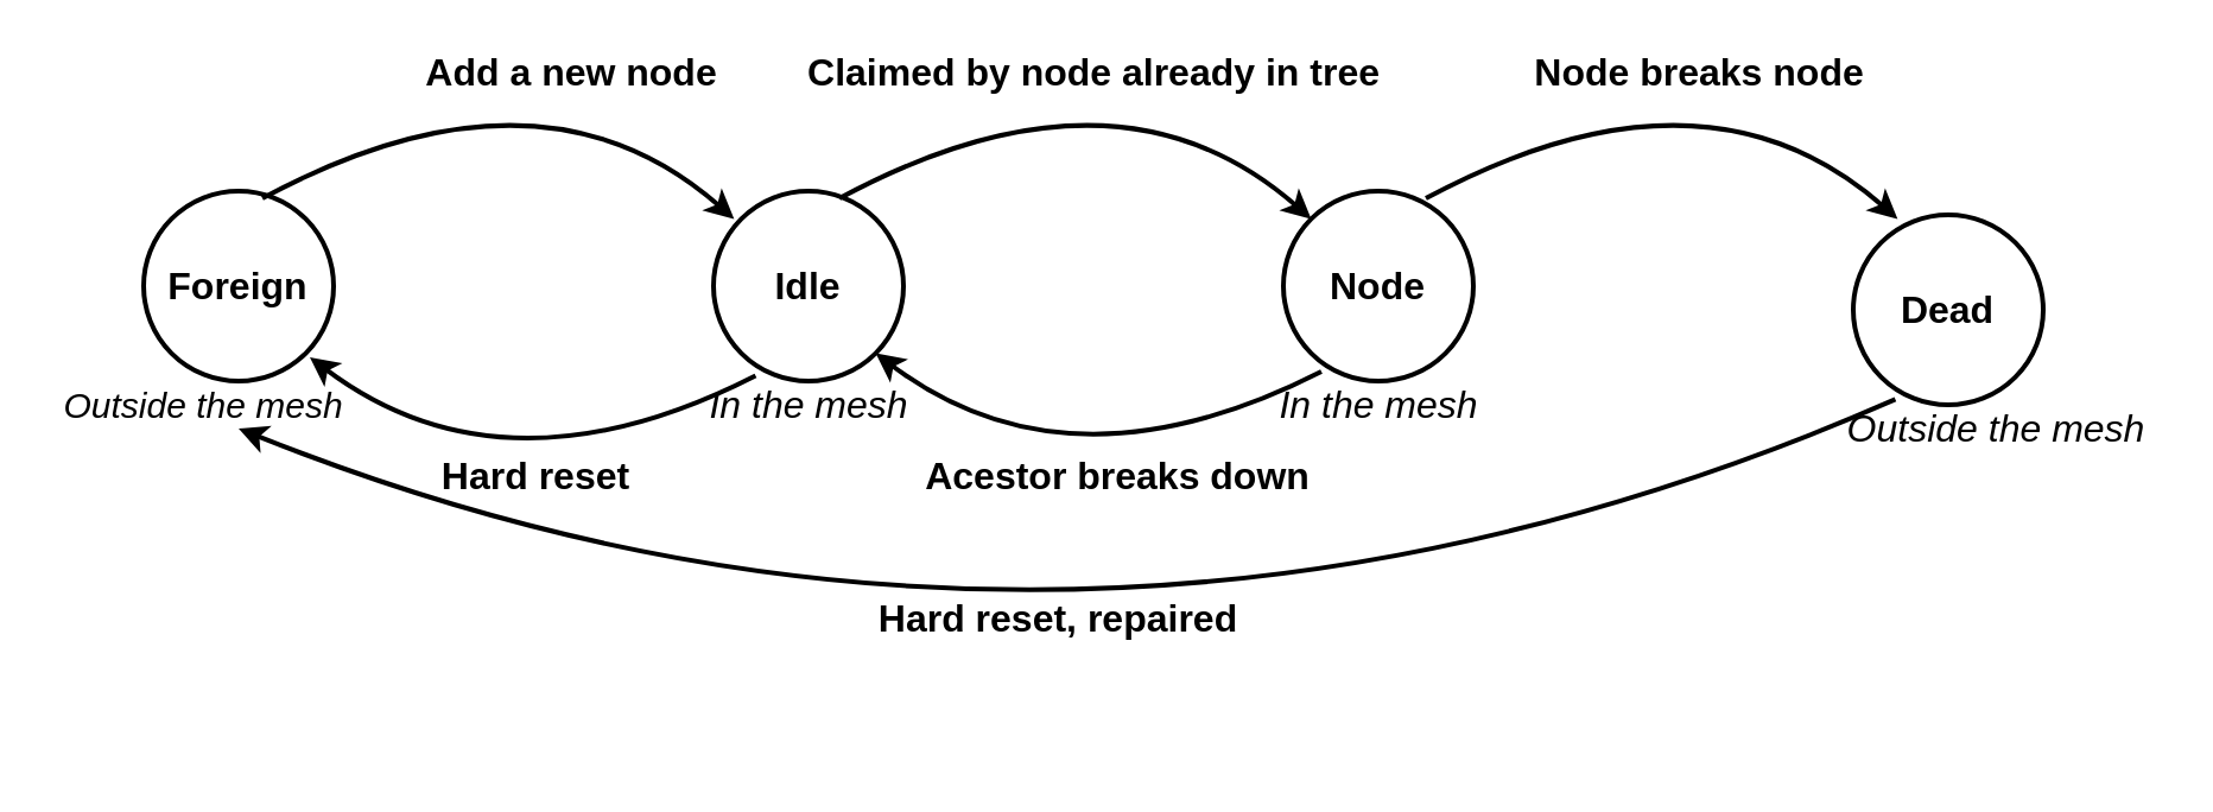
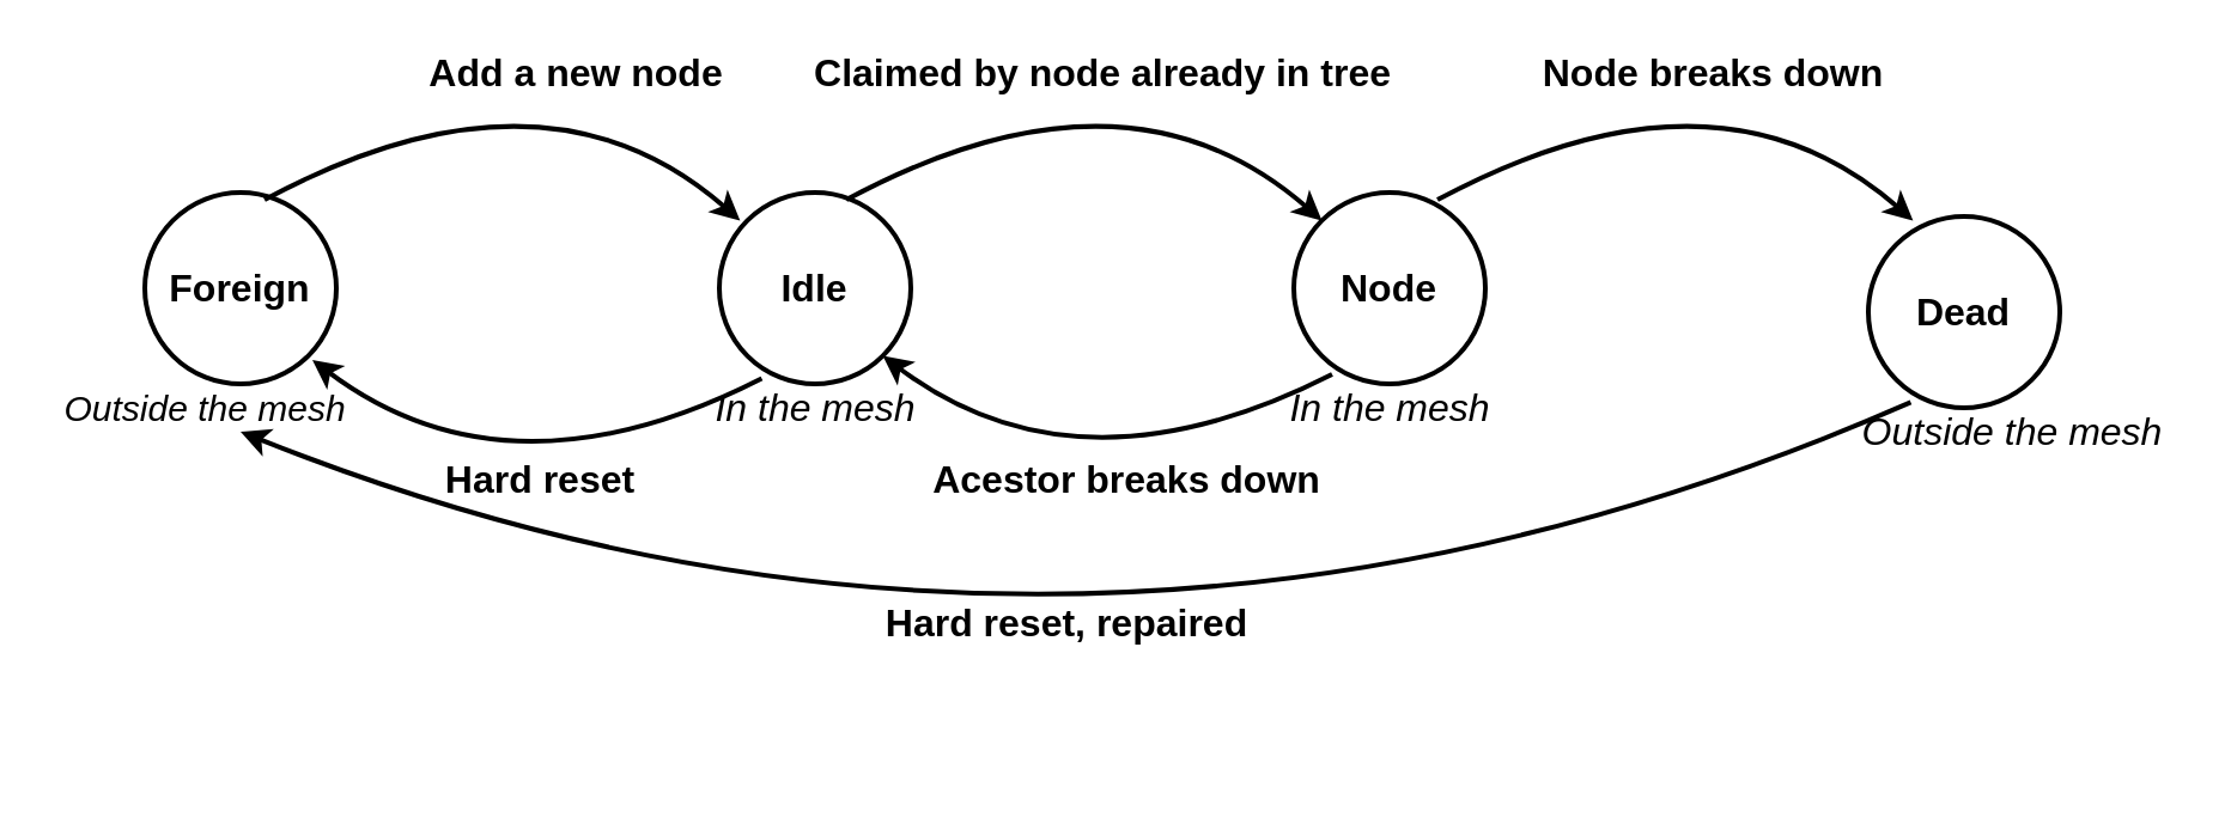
  <mxCell id="0" />
  <mxCell id="1" parent="0" />
  <mxCell id="2" value="Foreign" style="ellipse;whiteSpace=wrap;html=1;aspect=fixed;strokeWidth=2;fontSize=16;fontStyle=1" vertex="1" parent="1"><mxGeometry x="60" y="80" width="80" height="80" as="geometry" /></mxCell>
  <mxCell id="3" value="Idle" style="ellipse;whiteSpace=wrap;html=1;aspect=fixed;strokeWidth=2;fontSize=16;fontStyle=1" vertex="1" parent="1"><mxGeometry x="300" y="80" width="80" height="80" as="geometry" /></mxCell>
  <mxCell id="4" value="Node" style="ellipse;whiteSpace=wrap;html=1;aspect=fixed;strokeWidth=2;fontSize=16;fontStyle=1" vertex="1" parent="1"><mxGeometry x="540" y="80" width="80" height="80" as="geometry" /></mxCell>
  <mxCell id="5" value="" style="curved=1;endArrow=classic;html=1;rounded=0;entryX=0;entryY=0;entryDx=0;entryDy=0;strokeWidth=2;exitX=0.663;exitY=0.038;exitDx=0;exitDy=0;exitPerimeter=0;fontSize=16;fontStyle=1" edge="1" parent="1" source="3" target="4"><mxGeometry width="50" height="50" relative="1" as="geometry"><mxPoint x="360" y="70" as="sourcePoint" /><mxPoint x="550" y="50" as="targetPoint" /><Array as="points"><mxPoint x="470" y="20" /></Array></mxGeometry></mxCell>
  <mxCell id="6" value="Add a new node" style="text;html=1;align=center;verticalAlign=middle;resizable=0;points=[];autosize=1;strokeColor=none;fillColor=none;fontSize=16;fontStyle=1" vertex="1" parent="1"><mxGeometry x="170" y="20" width="140" height="20" as="geometry" /></mxCell>
  <mxCell id="7" value="Claimed by node already in tree" style="text;html=1;align=center;verticalAlign=middle;resizable=0;points=[];autosize=1;strokeColor=none;fillColor=none;fontSize=16;fontStyle=1" vertex="1" parent="1"><mxGeometry x="330" y="20" width="260" height="20" as="geometry" /></mxCell>
  <mxCell id="8" value="" style="curved=1;endArrow=classic;html=1;rounded=0;entryX=0;entryY=0;entryDx=0;entryDy=0;strokeWidth=2;exitX=0.663;exitY=0.038;exitDx=0;exitDy=0;exitPerimeter=0;fontSize=16;fontStyle=1" edge="1" parent="1"><mxGeometry width="50" height="50" relative="1" as="geometry"><mxPoint x="110" y="83.04" as="sourcePoint" /><mxPoint x="308.676" y="91.716" as="targetPoint" /><Array as="points"><mxPoint x="226.96" y="20" /></Array></mxGeometry></mxCell>
  <mxCell id="9" value="" style="curved=1;endArrow=classic;html=1;rounded=0;strokeWidth=2;exitX=0.2;exitY=0.95;exitDx=0;exitDy=0;exitPerimeter=0;entryX=1;entryY=1;entryDx=0;entryDy=0;fontSize=16;fontStyle=1" edge="1" parent="1" source="4" target="3"><mxGeometry width="50" height="50" relative="1" as="geometry"><mxPoint x="363.04" y="233.04" as="sourcePoint" /><mxPoint x="360" y="150" as="targetPoint" /><Array as="points"><mxPoint x="450" y="210" /></Array></mxGeometry></mxCell>
  <mxCell id="10" value="" style="curved=1;endArrow=classic;html=1;rounded=0;strokeWidth=2;exitX=0.2;exitY=0.95;exitDx=0;exitDy=0;exitPerimeter=0;entryX=1;entryY=1;entryDx=0;entryDy=0;fontSize=16;fontStyle=1" edge="1" parent="1"><mxGeometry width="50" height="50" relative="1" as="geometry"><mxPoint x="317.72" y="157.72" as="sourcePoint" /><mxPoint x="130.004" y="150.004" as="targetPoint" /><Array as="points"><mxPoint x="211.72" y="211.72" /></Array></mxGeometry></mxCell>
  <mxCell id="11" value="Acestor breaks down" style="text;html=1;align=center;verticalAlign=middle;resizable=0;points=[];autosize=1;strokeColor=none;fillColor=none;fontSize=16;fontStyle=1" vertex="1" parent="1"><mxGeometry x="380" y="190" width="180" height="20" as="geometry" /></mxCell>
  <mxCell id="12" value="Hard reset" style="text;html=1;align=center;verticalAlign=middle;resizable=0;points=[];autosize=1;strokeColor=none;fillColor=none;fontSize=16;fontStyle=1" vertex="1" parent="1"><mxGeometry x="180" y="190" width="90" height="20" as="geometry" /></mxCell>
  <mxCell id="13" value="&lt;i style=&quot;font-size: 15px;&quot;&gt;Outside the mesh&lt;/i&gt;" style="text;html=1;align=center;verticalAlign=middle;resizable=0;points=[];autosize=1;strokeColor=none;fillColor=none;fontSize=15;" vertex="1" parent="1"><mxGeometry y="160" width="130" height="20" as="geometry" x="20" /></mxCell>
  <mxCell id="14" value="In the mesh" style="text;html=1;align=center;verticalAlign=middle;resizable=0;points=[];autosize=1;strokeColor=none;fillColor=none;fontStyle=2;fontSize=16;" vertex="1" parent="1"><mxGeometry x="290" y="160" width="100" height="20" as="geometry" /></mxCell>
  <mxCell id="15" value="In the mesh" style="text;html=1;align=center;verticalAlign=middle;resizable=0;points=[];autosize=1;strokeColor=none;fillColor=none;fontStyle=2;fontSize=16;" vertex="1" parent="1"><mxGeometry x="530" y="160" width="100" height="20" as="geometry" /></mxCell>
  <mxCell id="16" value="Dead" style="ellipse;whiteSpace=wrap;html=1;aspect=fixed;strokeWidth=2;fontSize=16;fontStyle=1" vertex="1" parent="1"><mxGeometry x="780" y="90" width="80" height="80" as="geometry" /></mxCell>
  <mxCell id="17" value="&lt;i style=&quot;font-size: 16px;&quot;&gt;Outside the mesh&lt;/i&gt;" style="text;html=1;align=center;verticalAlign=middle;resizable=0;points=[];autosize=1;strokeColor=none;fillColor=none;fontSize=16;" vertex="1" parent="1"><mxGeometry x="770" y="170" width="140" height="20" as="geometry" /></mxCell>
  <mxCell id="18" value="" style="curved=1;endArrow=classic;html=1;rounded=0;entryX=0;entryY=0;entryDx=0;entryDy=0;strokeWidth=2;exitX=0.663;exitY=0.038;exitDx=0;exitDy=0;exitPerimeter=0;fontSize=16;fontStyle=1" edge="1" parent="1"><mxGeometry width="50" height="50" relative="1" as="geometry"><mxPoint x="600" y="83.04" as="sourcePoint" /><mxPoint x="798.676" y="91.716" as="targetPoint" /><Array as="points"><mxPoint x="716.96" y="20" /></Array></mxGeometry></mxCell>
- <mxCell id="19" value="Node breaks node" style="text;html=1;align=center;verticalAlign=middle;resizable=0;points=[];autosize=1;strokeColor=none;fillColor=none;fontSize=16;fontStyle=1" vertex="1" parent="1"><mxGeometry x="635" y="20" width="160" height="20" as="geometry" /></mxCell>
+ <mxCell id="19" value="Node breaks down" style="text;html=1;align=center;verticalAlign=middle;resizable=0;points=[];autosize=1;strokeColor=none;fillColor=none;fontSize=16;fontStyle=1" vertex="1" parent="1"><mxGeometry x="635" y="20" width="160" height="20" as="geometry" /></mxCell>
  <mxCell id="20" value="" style="curved=1;endArrow=classic;html=1;rounded=0;strokeWidth=2;exitX=0.2;exitY=0.95;exitDx=0;exitDy=0;exitPerimeter=0;fontSize=16;fontStyle=1;" edge="1" parent="1"><mxGeometry width="50" height="50" relative="1" as="geometry"><mxPoint x="797.72" y="167.72" as="sourcePoint" /><mxPoint x="100" y="180" as="targetPoint" /><Array as="points"><mxPoint x="450" y="320" /></Array></mxGeometry></mxCell>
  <mxCell id="21" value="Hard reset, repaired" style="text;html=1;align=center;verticalAlign=middle;resizable=0;points=[];autosize=1;strokeColor=none;fillColor=none;fontSize=16;fontStyle=1" vertex="1" parent="1"><mxGeometry x="360" y="250" width="170" height="20" as="geometry" /></mxCell>
